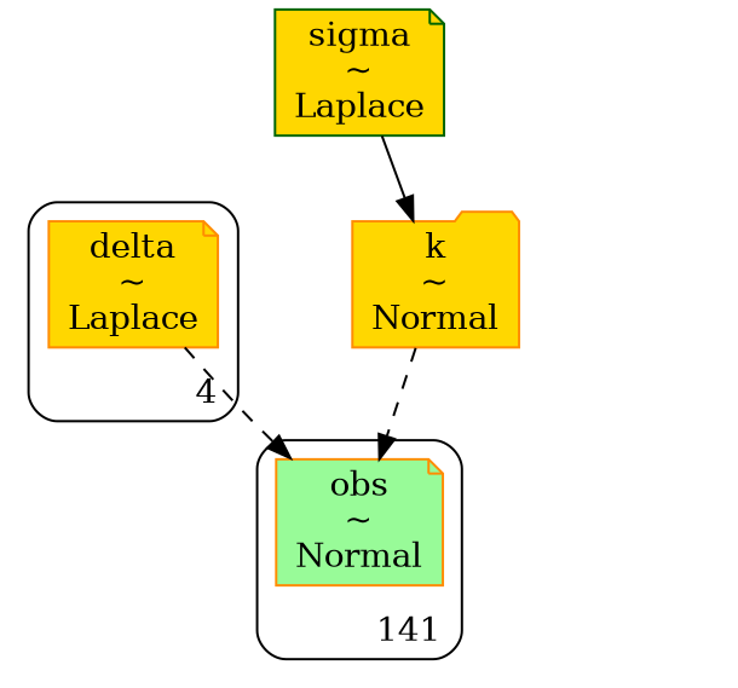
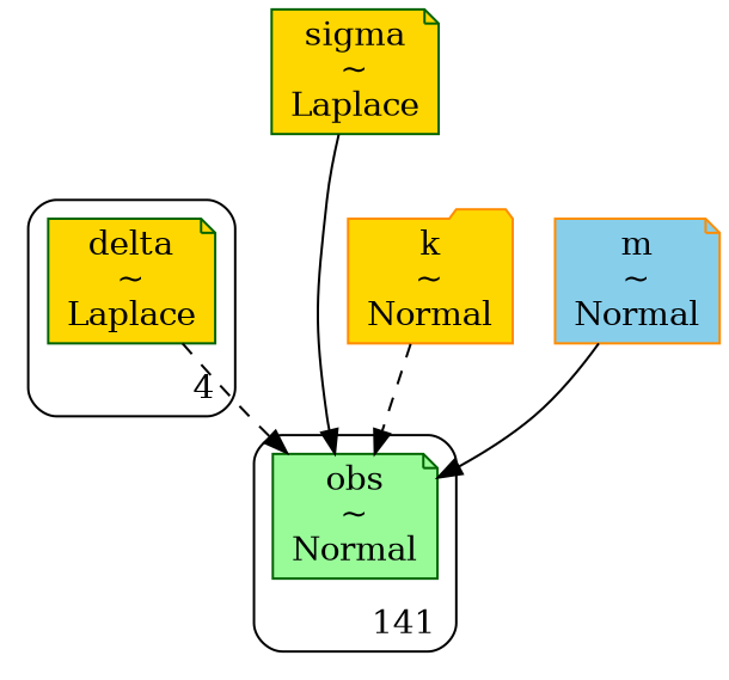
  digraph {
    node [color=darkorange fillcolor=gold shape=note style=filled]
    edge [style=dashed]
-   n1 [label="delta\n~\nLaplace"]
-   n2 [fillcolor=palegreen label="obs\n~\nNormal"]
+   n1 [color=darkgreen label="delta\n~\nLaplace"]
+   n2 [color=darkgreen fillcolor=palegreen label="obs\n~\nNormal"]
    n3 [color=darkgreen label="sigma\n~\nLaplace"]
+   n4 [fillcolor=skyblue label="m\n~\nNormal"]
    n5 [label="k\n~\nNormal" shape=folder]
    subgraph cluster_1 {
      label=4
      labeljust=r
      labelloc=b
      style=rounded
      n1
    }
    subgraph cluster_2 {
      label=141
      labeljust=r
      labelloc=b
      style=rounded
      n2
    }
    n1 -> n2
-   n3 -> n5 [style=solid]
+   n3 -> n2 [style=solid]
+   n4 -> n2 [style=solid]
    n5 -> n2
  }
